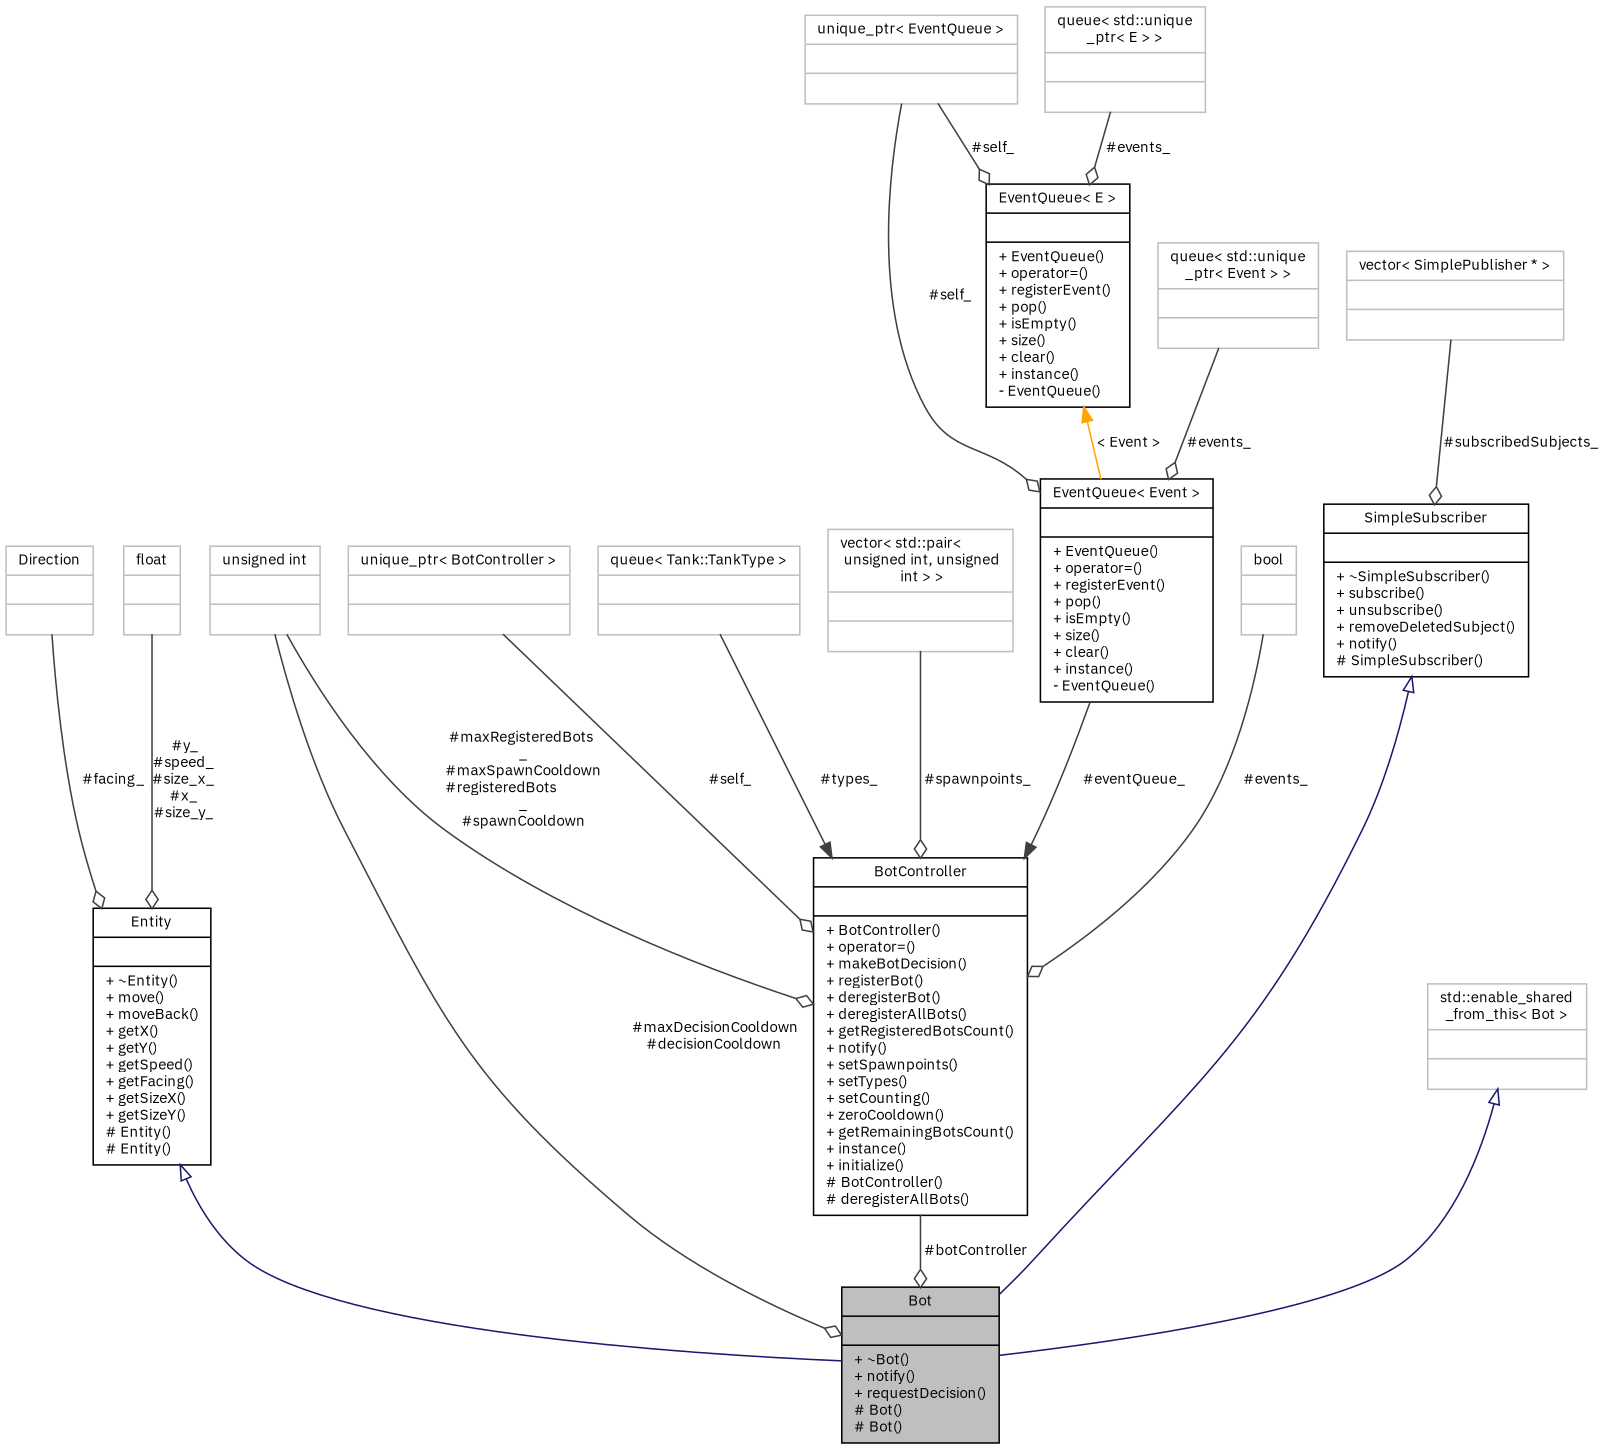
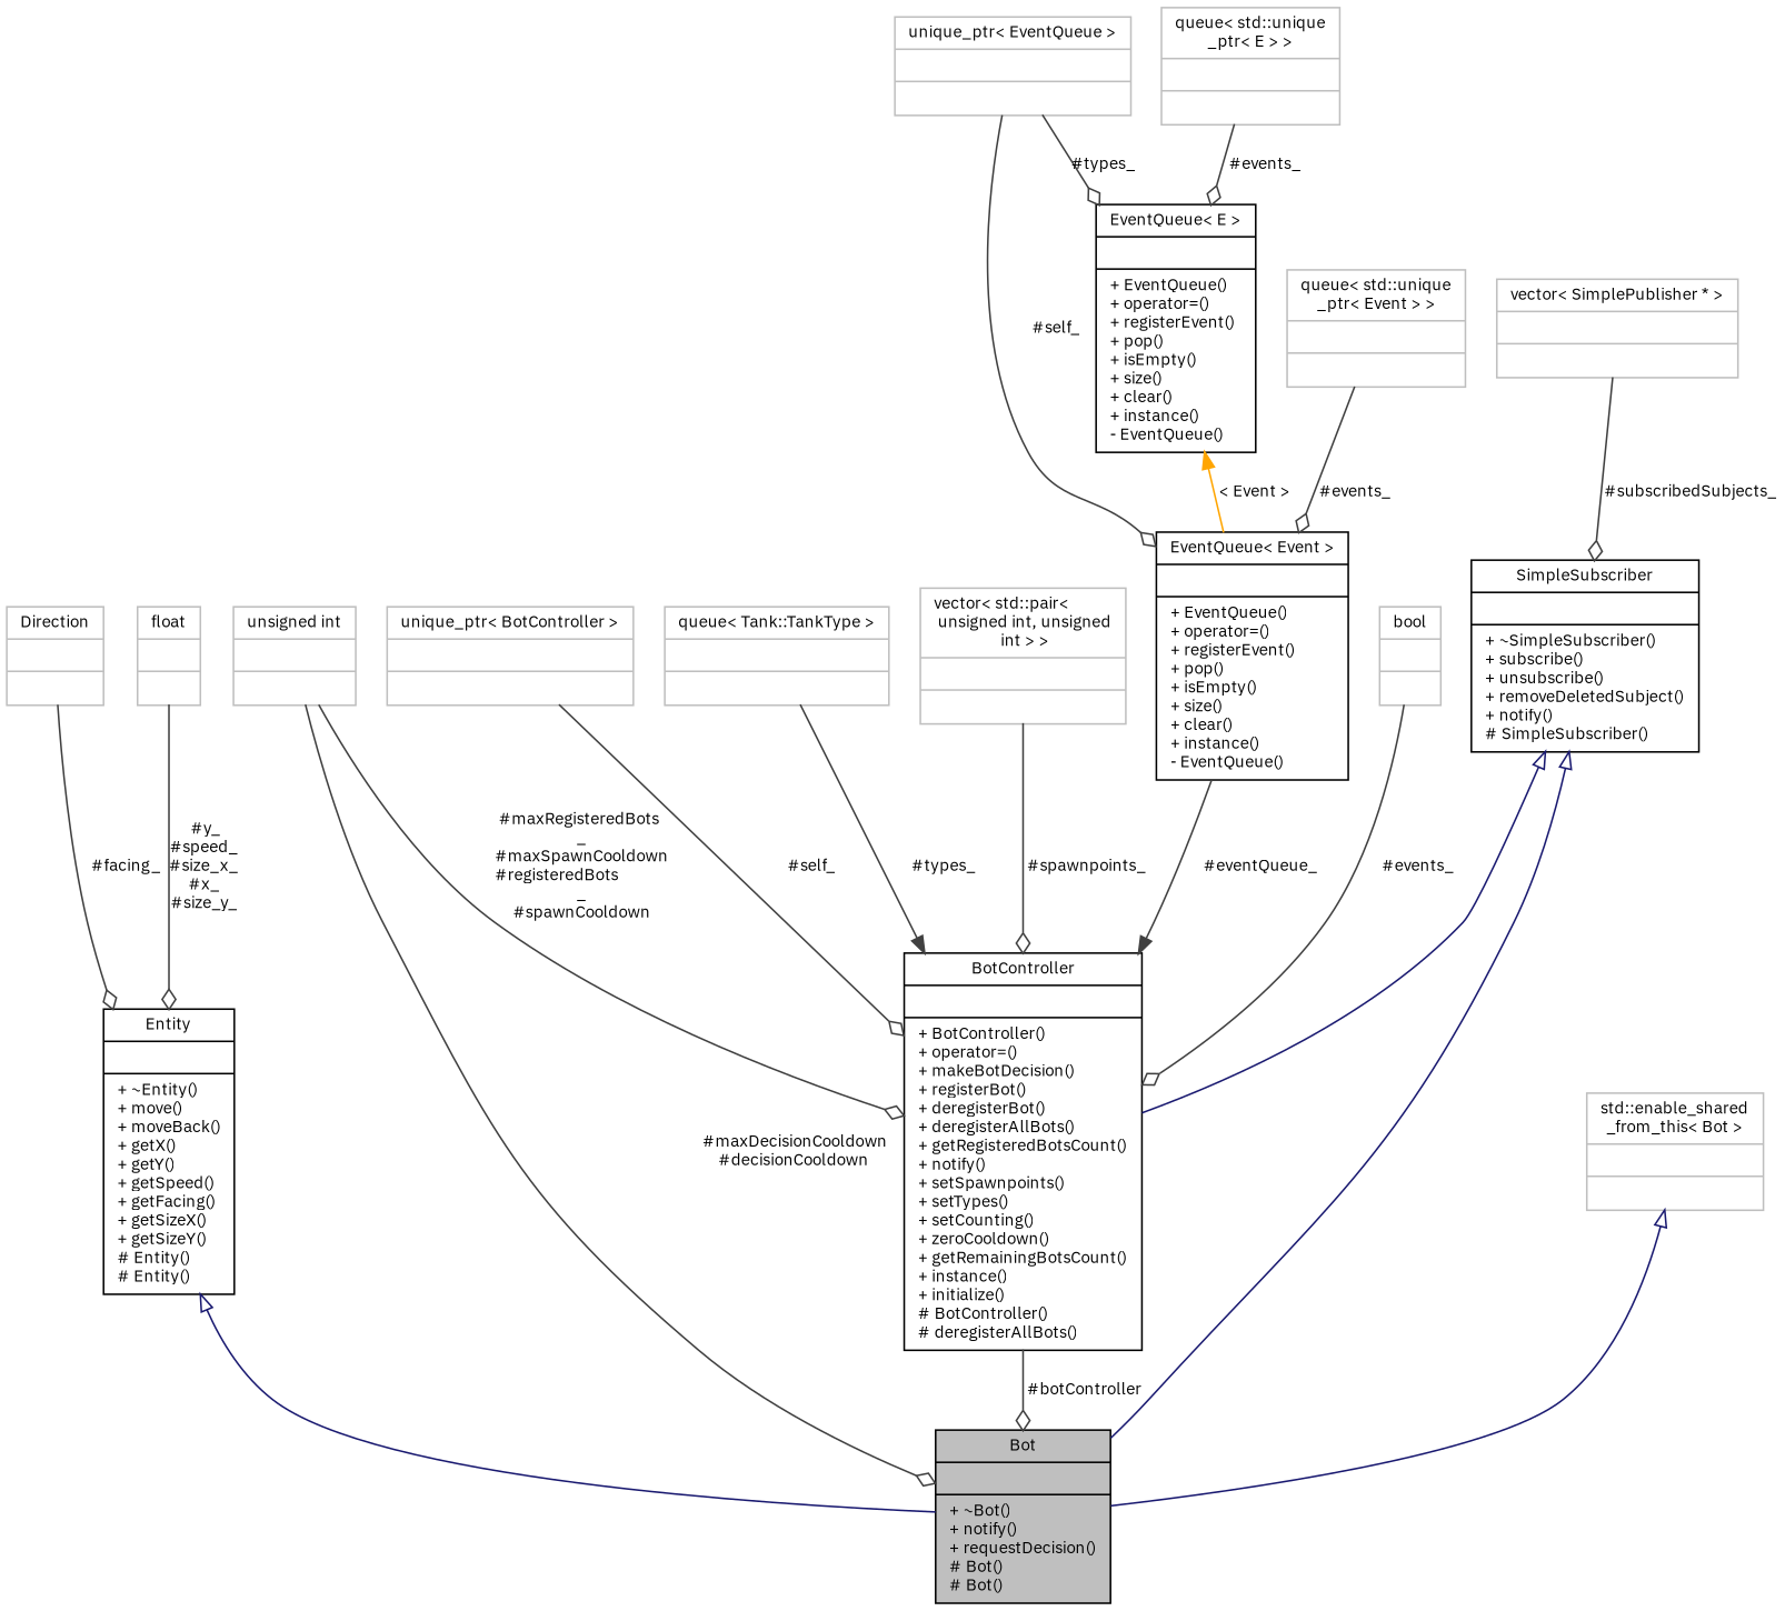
  digraph {
    fontname="IBM Plex Sans"
    node [color=grey75 fontname="IBM Plex Sans" fontsize=10 shape=record]
    edge [color=grey25 fontname="IBM Plex Sans" fontsize=10 labelfontname=Helvetica labelfontsize=10 style=solid arrowhead=odiamond]
    n1 [color=black fillcolor=grey75 fontcolor=black height=0.2 label="{Bot\n||+ ~Bot()\l+ notify()\l+ requestDecision()\l# Bot()\l# Bot()\l}" style=filled width=0.4]
    n2 [color=black height=0.2 label="{Entity\n||+ ~Entity()\l+ move()\l+ moveBack()\l+ getX()\l+ getY()\l+ getSpeed()\l+ getFacing()\l+ getSizeX()\l+ getSizeY()\l# Entity()\l# Entity()\l}" width=0.4]
    n3 [height=0.2 label="{float\n||}" width=0.4]
    n4 [height=0.2 label="{Direction\n||}" width=0.4]
    n5 [color=black height=0.2 label="{SimpleSubscriber\n||+ ~SimpleSubscriber()\l+ subscribe()\l+ unsubscribe()\l+ removeDeletedSubject()\l+ notify()\l# SimpleSubscriber()\l}" width=0.4]
    n6 [color=black height=0.2 label="{BotController\n||+ BotController()\l+ operator=()\l+ makeBotDecision()\l+ registerBot()\l+ deregisterBot()\l+ deregisterAllBots()\l+ getRegisteredBotsCount()\l+ notify()\l+ setSpawnpoints()\l+ setTypes()\l+ setCounting()\l+ zeroCooldown()\l+ getRemainingBotsCount()\l+ instance()\l+ initialize()\l# BotController()\l# deregisterAllBots()\l}" width=0.4]
    n7 [height=0.2 label="{vector\< SimplePublisher * \>\n||}" width=0.4]
    n8 [height=0.2 label="{std::enable_shared\l_from_this\< Bot \>\n||}" width=0.4]
    n9 [height=0.2 label="{unique_ptr\< BotController \>\n||}" width=0.4]
    n10 [height=0.2 label="{vector\< std::pair\<\l unsigned int, unsigned\l int \> \>\n||}" width=0.4]
    n11 [color=black height=0.2 label="{EventQueue\< Event \>\n||+ EventQueue()\l+ operator=()\l+ registerEvent()\l+ pop()\l+ isEmpty()\l+ size()\l+ clear()\l+ instance()\l- EventQueue()\l}" width=0.4]
    n12 [height=0.2 label="{queue\< std::unique\l_ptr\< Event \> \>\n||}" width=0.4]
    n13 [height=0.2 label="{unique_ptr\< EventQueue \>\n||}" width=0.4]
    n14 [color=black height=0.2 label="{EventQueue\< E \>\n||+ EventQueue()\l+ operator=()\l+ registerEvent()\l+ pop()\l+ isEmpty()\l+ size()\l+ clear()\l+ instance()\l- EventQueue()\l}" width=0.4]
    n15 [height=0.2 label="{queue\< std::unique\l_ptr\< E \> \>\n||}" width=0.4]
    n16 [height=0.2 label="{bool\n||}" width=0.4]
    n17 [height=0.2 label="{unsigned int\n||}" width=0.4]
    n18 [height=0.2 label="{queue\< Tank::TankType \>\n||}" width=0.4]
    n2 -> n1 [arrowtail=onormal color=midnightblue dir=back arrowhead=""]
    n3 -> n2 [label=" #y_\n#speed_\n#size_x_\n#x_\n#size_y_"]
    n4 -> n2 [label=" #facing_"]
    n5 -> n1 [arrowtail=onormal color=midnightblue dir=back arrowhead=""]
+   n5 -> n6 [arrowtail=onormal color=midnightblue dir=back arrowhead=""]
    n6 -> n1 [label=" #botController"]
    n7 -> n5 [label=" #subscribedSubjects_"]
    n8 -> n1 [arrowtail=onormal color=midnightblue dir=back arrowhead=""]
    n9 -> n6 [label=" #self_"]
    n10 -> n6 [label=" #spawnpoints_"]
    n11 -> n6 [arrowhead=normal label=" #eventQueue_"]
    n12 -> n11 [label=" #events_"]
    n13 -> n11 [label=" #self_"]
-   n13 -> n14 [label=" #self_"]
+   n13 -> n14 [label=" #types_"]
    n14 -> n11 [color=orange dir=back label=" \< Event \>" arrowhead=""]
    n15 -> n14 [label=" #events_"]
    n16 -> n6 [label=" #events_"]
    n17 -> n1 [label=" #maxDecisionCooldown\n#decisionCooldown"]
    n17 -> n6 [label=" #maxRegisteredBots\l_\n#maxSpawnCooldown\n#registeredBots\l_\n#spawnCooldown"]
    n18 -> n6 [arrowhead=normal label=" #types_"]
  }
